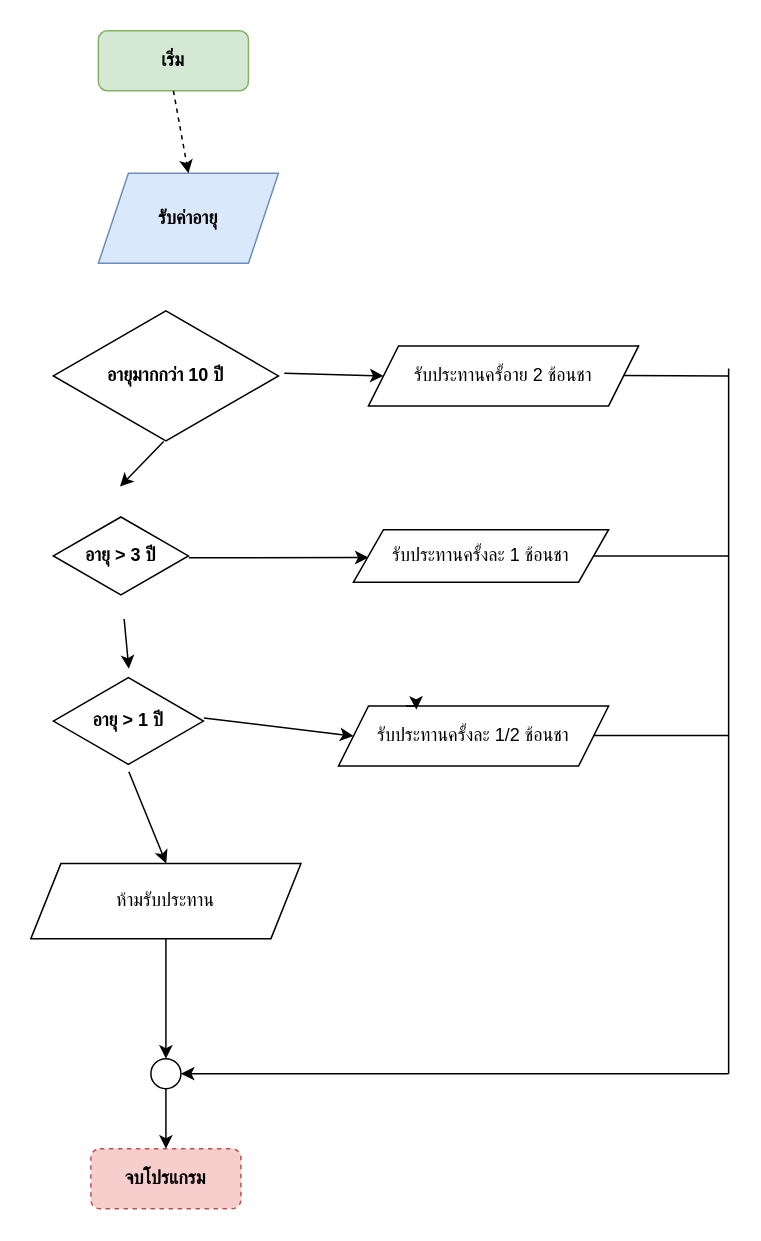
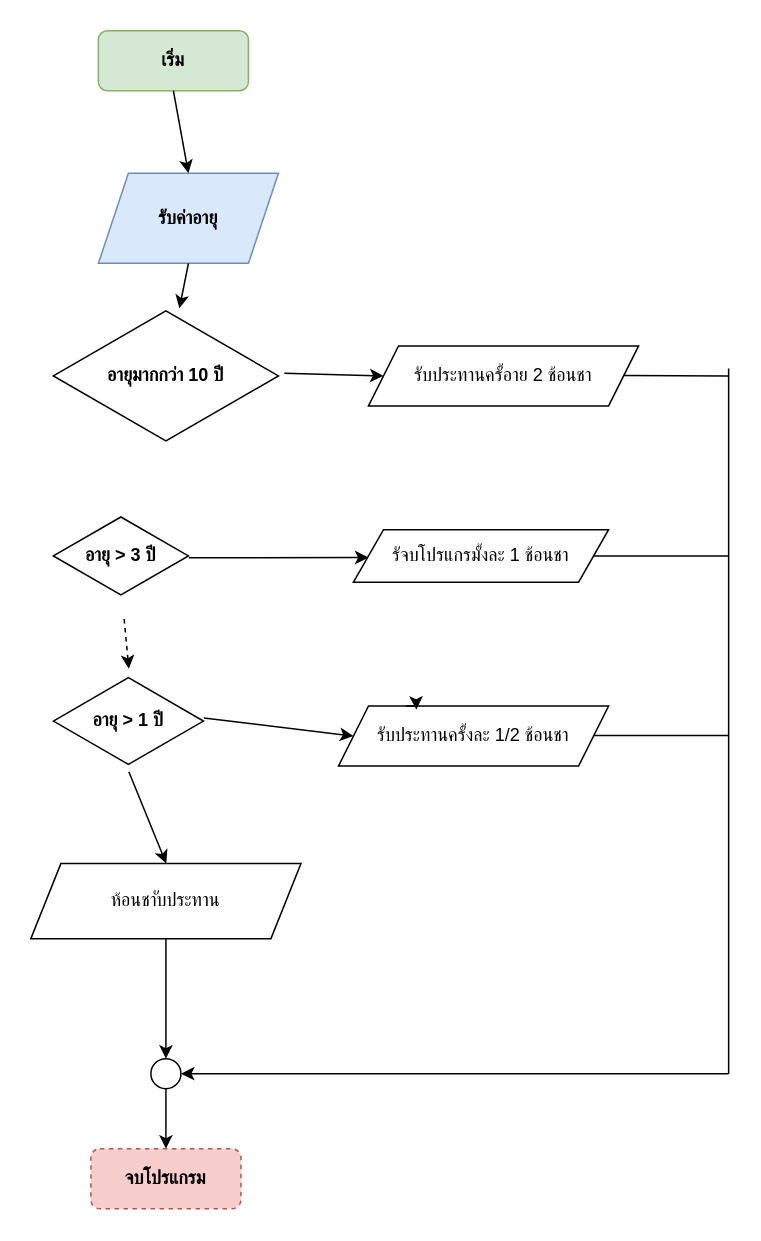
  <mxCell id="0" />
  <mxCell id="1" parent="0" />
  <mxCell id="2" value="&lt;font style=&quot;font-size: 12px;&quot;&gt;&lt;b&gt;เริ่ม&lt;/b&gt;&lt;/font&gt;" style="rounded=1;whiteSpace=wrap;html=1;fillColor=#d5e8d4;strokeColor=#82b366;" vertex="1" parent="1"><mxGeometry x="65" y="20" width="100" height="40" as="geometry" /></mxCell>
  <mxCell id="3" value="&lt;b&gt;รับค่าอายุ&lt;/b&gt;" style="shape=parallelogram;perimeter=parallelogramPerimeter;whiteSpace=wrap;html=1;fixedSize=1;fillColor=#dae8fc;strokeColor=#6c8ebf;" vertex="1" parent="1"><mxGeometry x="65" y="115" width="120" height="60" as="geometry" /></mxCell>
  <mxCell id="4" value="&lt;b&gt;อายุมากกว่า 10 ปี&lt;/b&gt;" style="html=1;whiteSpace=wrap;aspect=fixed;shape=isoRectangle;" vertex="1" parent="1"><mxGeometry x="35" y="205" width="150" height="90" as="geometry" /></mxCell>
  <mxCell id="5" value="&lt;b&gt;อายุ &amp;gt; 3 ปี&lt;br&gt;&lt;/b&gt;" style="html=1;whiteSpace=wrap;aspect=fixed;shape=isoRectangle;" vertex="1" parent="1"><mxGeometry x="35" y="325" width="90" height="90" as="geometry" /></mxCell>
  <mxCell id="6" value="&lt;b&gt;อายุ &amp;gt; 1 ปี&lt;br&gt;&lt;/b&gt;" style="html=1;whiteSpace=wrap;aspect=fixed;shape=isoRectangle;" vertex="1" parent="1"><mxGeometry x="35" y="445" width="100" height="70" as="geometry" /></mxCell>
  <mxCell id="7" value="&lt;font style=&quot;font-size: 12px;&quot;&gt;&lt;b&gt;จบโปรแกรม&lt;/b&gt;&lt;/font&gt;" style="rounded=1;whiteSpace=wrap;html=1;fillColor=#f8cecc;strokeColor=#b85450;dashed=1;" vertex="1" parent="1"><mxGeometry x="60" y="765" width="100" height="40" as="geometry" /></mxCell>
- <mxCell id="8" value="" style="endArrow=classic;html=1;rounded=0;exitX=0.5;exitY=1;exitDx=0;exitDy=0;entryX=0.5;entryY=0;entryDx=0;entryDy=0;dashed=1;" edge="1" parent="1" source="2" target="3"><mxGeometry width="50" height="50" relative="1" as="geometry"><mxPoint x="-45" y="445" as="sourcePoint" /><mxPoint x="5" y="395" as="targetPoint" /></mxGeometry></mxCell>
- <mxCell id="10" value="" style="endArrow=classic;html=1;rounded=0;entryX=0.493;entryY=-0.014;entryDx=0;entryDy=0;entryPerimeter=0;exitX=0.49;exitY=0.986;exitDx=0;exitDy=0;exitPerimeter=0;" edge="1" parent="1" source="4" target="5"><mxGeometry width="50" height="50" relative="1" as="geometry"><mxPoint x="25" y="255" as="sourcePoint" /><mxPoint x="75" y="205" as="targetPoint" /></mxGeometry></mxCell>
- <mxCell id="11" value="" style="endArrow=classic;html=1;rounded=0;entryX=0.503;entryY=0.002;entryDx=0;entryDy=0;entryPerimeter=0;exitX=0.524;exitY=0.967;exitDx=0;exitDy=0;exitPerimeter=0;" edge="1" parent="1" source="5" target="6"><mxGeometry width="50" height="50" relative="1" as="geometry"><mxPoint x="25" y="435" as="sourcePoint" /><mxPoint x="75" y="385" as="targetPoint" /></mxGeometry></mxCell>
+ <mxCell id="8" value="" style="endArrow=classic;html=1;rounded=0;exitX=0.5;exitY=1;exitDx=0;exitDy=0;entryX=0.5;entryY=0;entryDx=0;entryDy=0;" edge="1" parent="1" source="2" target="3"><mxGeometry width="50" height="50" relative="1" as="geometry"><mxPoint x="-45" y="445" as="sourcePoint" /><mxPoint x="5" y="395" as="targetPoint" /></mxGeometry></mxCell>
+ <mxCell id="9" value="" style="endArrow=classic;html=1;rounded=0;exitX=0.5;exitY=1;exitDx=0;exitDy=0;" edge="1" parent="1" source="3" target="4"><mxGeometry width="50" height="50" relative="1" as="geometry"><mxPoint x="105" y="195" as="sourcePoint" /><mxPoint x="120" y="125" as="targetPoint" /></mxGeometry></mxCell>
+ <mxCell id="11" value="" style="endArrow=classic;html=1;rounded=0;entryX=0.503;entryY=0.002;entryDx=0;entryDy=0;entryPerimeter=0;exitX=0.524;exitY=0.967;exitDx=0;exitDy=0;exitPerimeter=0;dashed=1;" edge="1" parent="1" source="5" target="6"><mxGeometry width="50" height="50" relative="1" as="geometry"><mxPoint x="25" y="435" as="sourcePoint" /><mxPoint x="75" y="385" as="targetPoint" /></mxGeometry></mxCell>
  <mxCell id="12" value="" style="endArrow=classic;html=1;rounded=0;exitX=0.503;exitY=0.983;exitDx=0;exitDy=0;exitPerimeter=0;" edge="1" parent="1" source="6"><mxGeometry width="50" height="50" relative="1" as="geometry"><mxPoint x="25" y="435" as="sourcePoint" /><mxPoint x="110.234" y="575" as="targetPoint" /></mxGeometry></mxCell>
  <mxCell id="13" value="" style="endArrow=classic;html=1;rounded=0;entryX=0;entryY=0.5;entryDx=0;entryDy=0;entryPerimeter=0;exitX=1.026;exitY=0.481;exitDx=0;exitDy=0;exitPerimeter=0;" edge="1" parent="1" source="4"><mxGeometry width="50" height="50" relative="1" as="geometry"><mxPoint x="145" y="295" as="sourcePoint" /><mxPoint x="255" y="250" as="targetPoint" /></mxGeometry></mxCell>
  <mxCell id="14" value="" style="endArrow=classic;html=1;rounded=0;exitX=1.003;exitY=0.513;exitDx=0;exitDy=0;exitPerimeter=0;" edge="1" parent="1" source="5"><mxGeometry width="50" height="50" relative="1" as="geometry"><mxPoint x="145" y="295" as="sourcePoint" /><mxPoint x="245" y="371" as="targetPoint" /></mxGeometry></mxCell>
  <mxCell id="15" value="" style="endArrow=classic;html=1;rounded=0;exitX=1.003;exitY=0.471;exitDx=0;exitDy=0;exitPerimeter=0;" edge="1" parent="1" source="6"><mxGeometry width="50" height="50" relative="1" as="geometry"><mxPoint x="145" y="545" as="sourcePoint" /><mxPoint x="235" y="490" as="targetPoint" /></mxGeometry></mxCell>
  <mxCell id="16" value="รับประทานครั้อาย 2 ช้อนชา" style="shape=parallelogram;perimeter=parallelogramPerimeter;whiteSpace=wrap;html=1;fixedSize=1;" vertex="1" parent="1"><mxGeometry x="245" y="230" width="180" height="40" as="geometry" /></mxCell>
- <mxCell id="17" value="รับประทานครั้งละ 1 ช้อนชา" style="shape=parallelogram;perimeter=parallelogramPerimeter;whiteSpace=wrap;html=1;fixedSize=1;" vertex="1" parent="1"><mxGeometry x="235" y="352.5" width="170" height="35" as="geometry" /></mxCell>
+ <mxCell id="17" value="รัจบโปรแกรมั้งละ 1 ช้อนชา" style="shape=parallelogram;perimeter=parallelogramPerimeter;whiteSpace=wrap;html=1;fixedSize=1;" vertex="1" parent="1"><mxGeometry x="235" y="352.5" width="170" height="35" as="geometry" /></mxCell>
  <mxCell id="18" value="รับประทานครั้งละ 1/2 ช้อนชา" style="shape=parallelogram;perimeter=parallelogramPerimeter;whiteSpace=wrap;html=1;fixedSize=1;" vertex="1" parent="1"><mxGeometry x="225" y="470" width="180" height="40" as="geometry" /></mxCell>
- <mxCell id="19" value="ห้ามรับประทาน" style="shape=parallelogram;perimeter=parallelogramPerimeter;whiteSpace=wrap;html=1;fixedSize=1;" vertex="1" parent="1"><mxGeometry x="20" y="575" width="180" height="50" as="geometry" /></mxCell>
+ <mxCell id="19" value="ห้อนชาับประทาน" style="shape=parallelogram;perimeter=parallelogramPerimeter;whiteSpace=wrap;html=1;fixedSize=1;" vertex="1" parent="1"><mxGeometry x="20" y="575" width="180" height="50" as="geometry" /></mxCell>
  <mxCell id="20" style="edgeStyle=orthogonalEdgeStyle;rounded=0;orthogonalLoop=1;jettySize=auto;html=1;exitX=0.25;exitY=0;exitDx=0;exitDy=0;entryX=0.288;entryY=0.06;entryDx=0;entryDy=0;entryPerimeter=0;" edge="1" parent="1" source="18" target="18"><mxGeometry relative="1" as="geometry" /></mxCell>
  <mxCell id="21" value="" style="ellipse;whiteSpace=wrap;html=1;aspect=fixed;" vertex="1" parent="1"><mxGeometry x="100" y="705" width="20" height="20" as="geometry" /></mxCell>
  <mxCell id="22" value="" style="endArrow=classic;html=1;rounded=0;entryX=0.5;entryY=0;entryDx=0;entryDy=0;exitX=0.5;exitY=1;exitDx=0;exitDy=0;" edge="1" parent="1" source="19" target="21"><mxGeometry width="50" height="50" relative="1" as="geometry"><mxPoint x="110" y="665.99" as="sourcePoint" /><mxPoint x="185" y="605" as="targetPoint" /></mxGeometry></mxCell>
  <mxCell id="23" value="" style="endArrow=classic;html=1;rounded=0;entryX=0.5;entryY=0;entryDx=0;entryDy=0;exitX=0.5;exitY=1;exitDx=0;exitDy=0;" edge="1" parent="1" source="21" target="7"><mxGeometry width="50" height="50" relative="1" as="geometry"><mxPoint x="135" y="655" as="sourcePoint" /><mxPoint x="185" y="605" as="targetPoint" /></mxGeometry></mxCell>
  <mxCell id="24" value="" style="endArrow=none;html=1;rounded=0;" edge="1" parent="1"><mxGeometry width="50" height="50" relative="1" as="geometry"><mxPoint x="485" y="715" as="sourcePoint" /><mxPoint x="485" y="245" as="targetPoint" /></mxGeometry></mxCell>
  <mxCell id="25" value="" style="endArrow=classic;html=1;rounded=0;entryX=1;entryY=0.5;entryDx=0;entryDy=0;" edge="1" parent="1" target="21"><mxGeometry width="50" height="50" relative="1" as="geometry"><mxPoint x="485" y="715" as="sourcePoint" /><mxPoint x="135" y="515" as="targetPoint" /></mxGeometry></mxCell>
  <mxCell id="26" value="" style="endArrow=none;html=1;rounded=0;" edge="1" parent="1"><mxGeometry width="50" height="50" relative="1" as="geometry"><mxPoint x="415" y="249.74" as="sourcePoint" /><mxPoint x="485" y="250" as="targetPoint" /></mxGeometry></mxCell>
  <mxCell id="27" value="" style="endArrow=none;html=1;rounded=0;exitX=1;exitY=0.5;exitDx=0;exitDy=0;" edge="1" parent="1" source="17"><mxGeometry width="50" height="50" relative="1" as="geometry"><mxPoint x="425" y="260" as="sourcePoint" /><mxPoint x="485" y="370" as="targetPoint" /></mxGeometry></mxCell>
  <mxCell id="28" value="" style="endArrow=none;html=1;rounded=0;exitX=1;exitY=0.5;exitDx=0;exitDy=0;" edge="1" parent="1"><mxGeometry width="50" height="50" relative="1" as="geometry"><mxPoint x="395" y="489.57" as="sourcePoint" /><mxPoint x="485" y="489.57" as="targetPoint" /></mxGeometry></mxCell>
